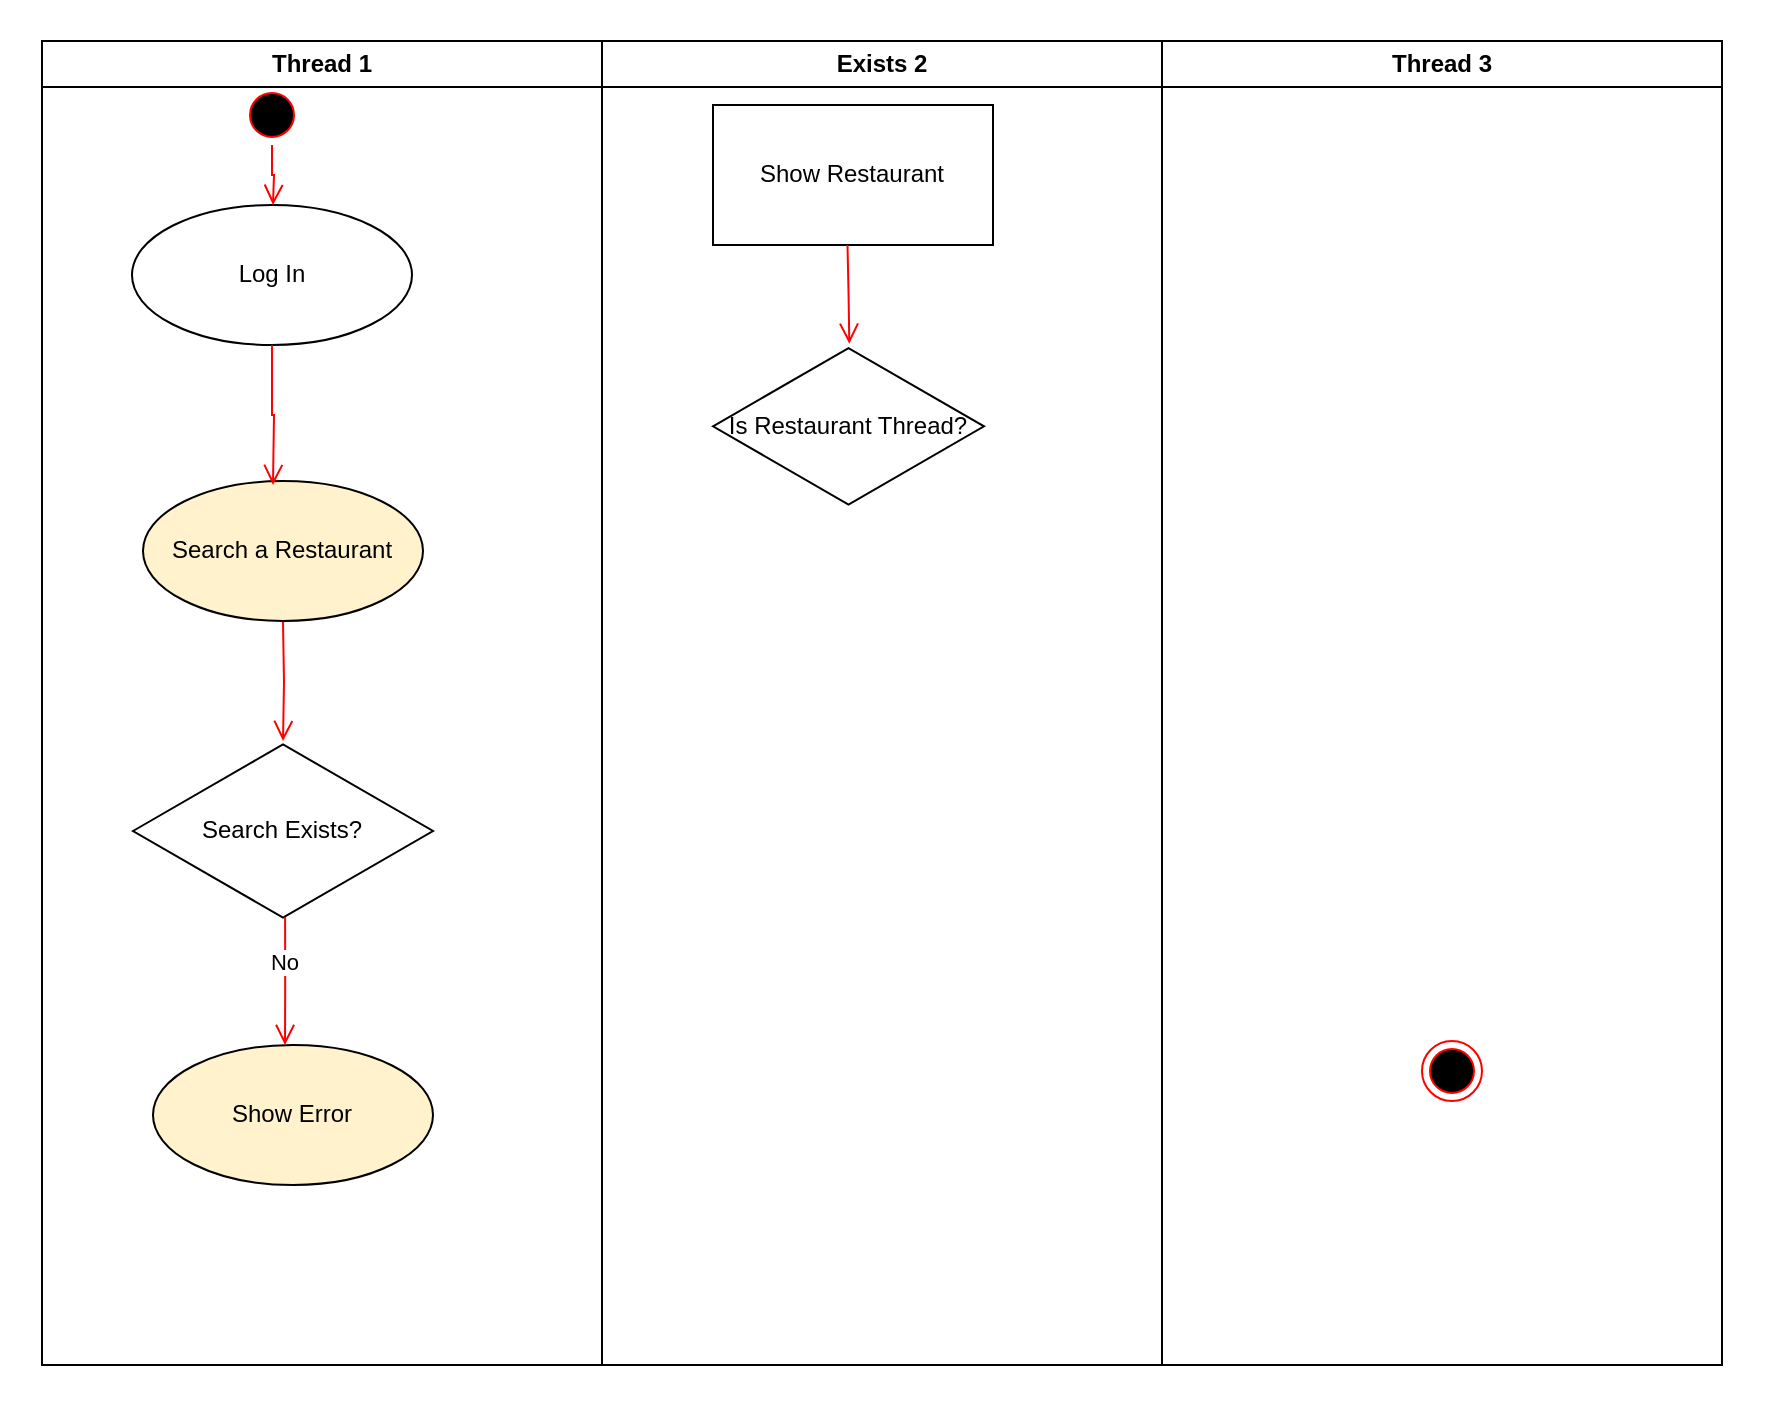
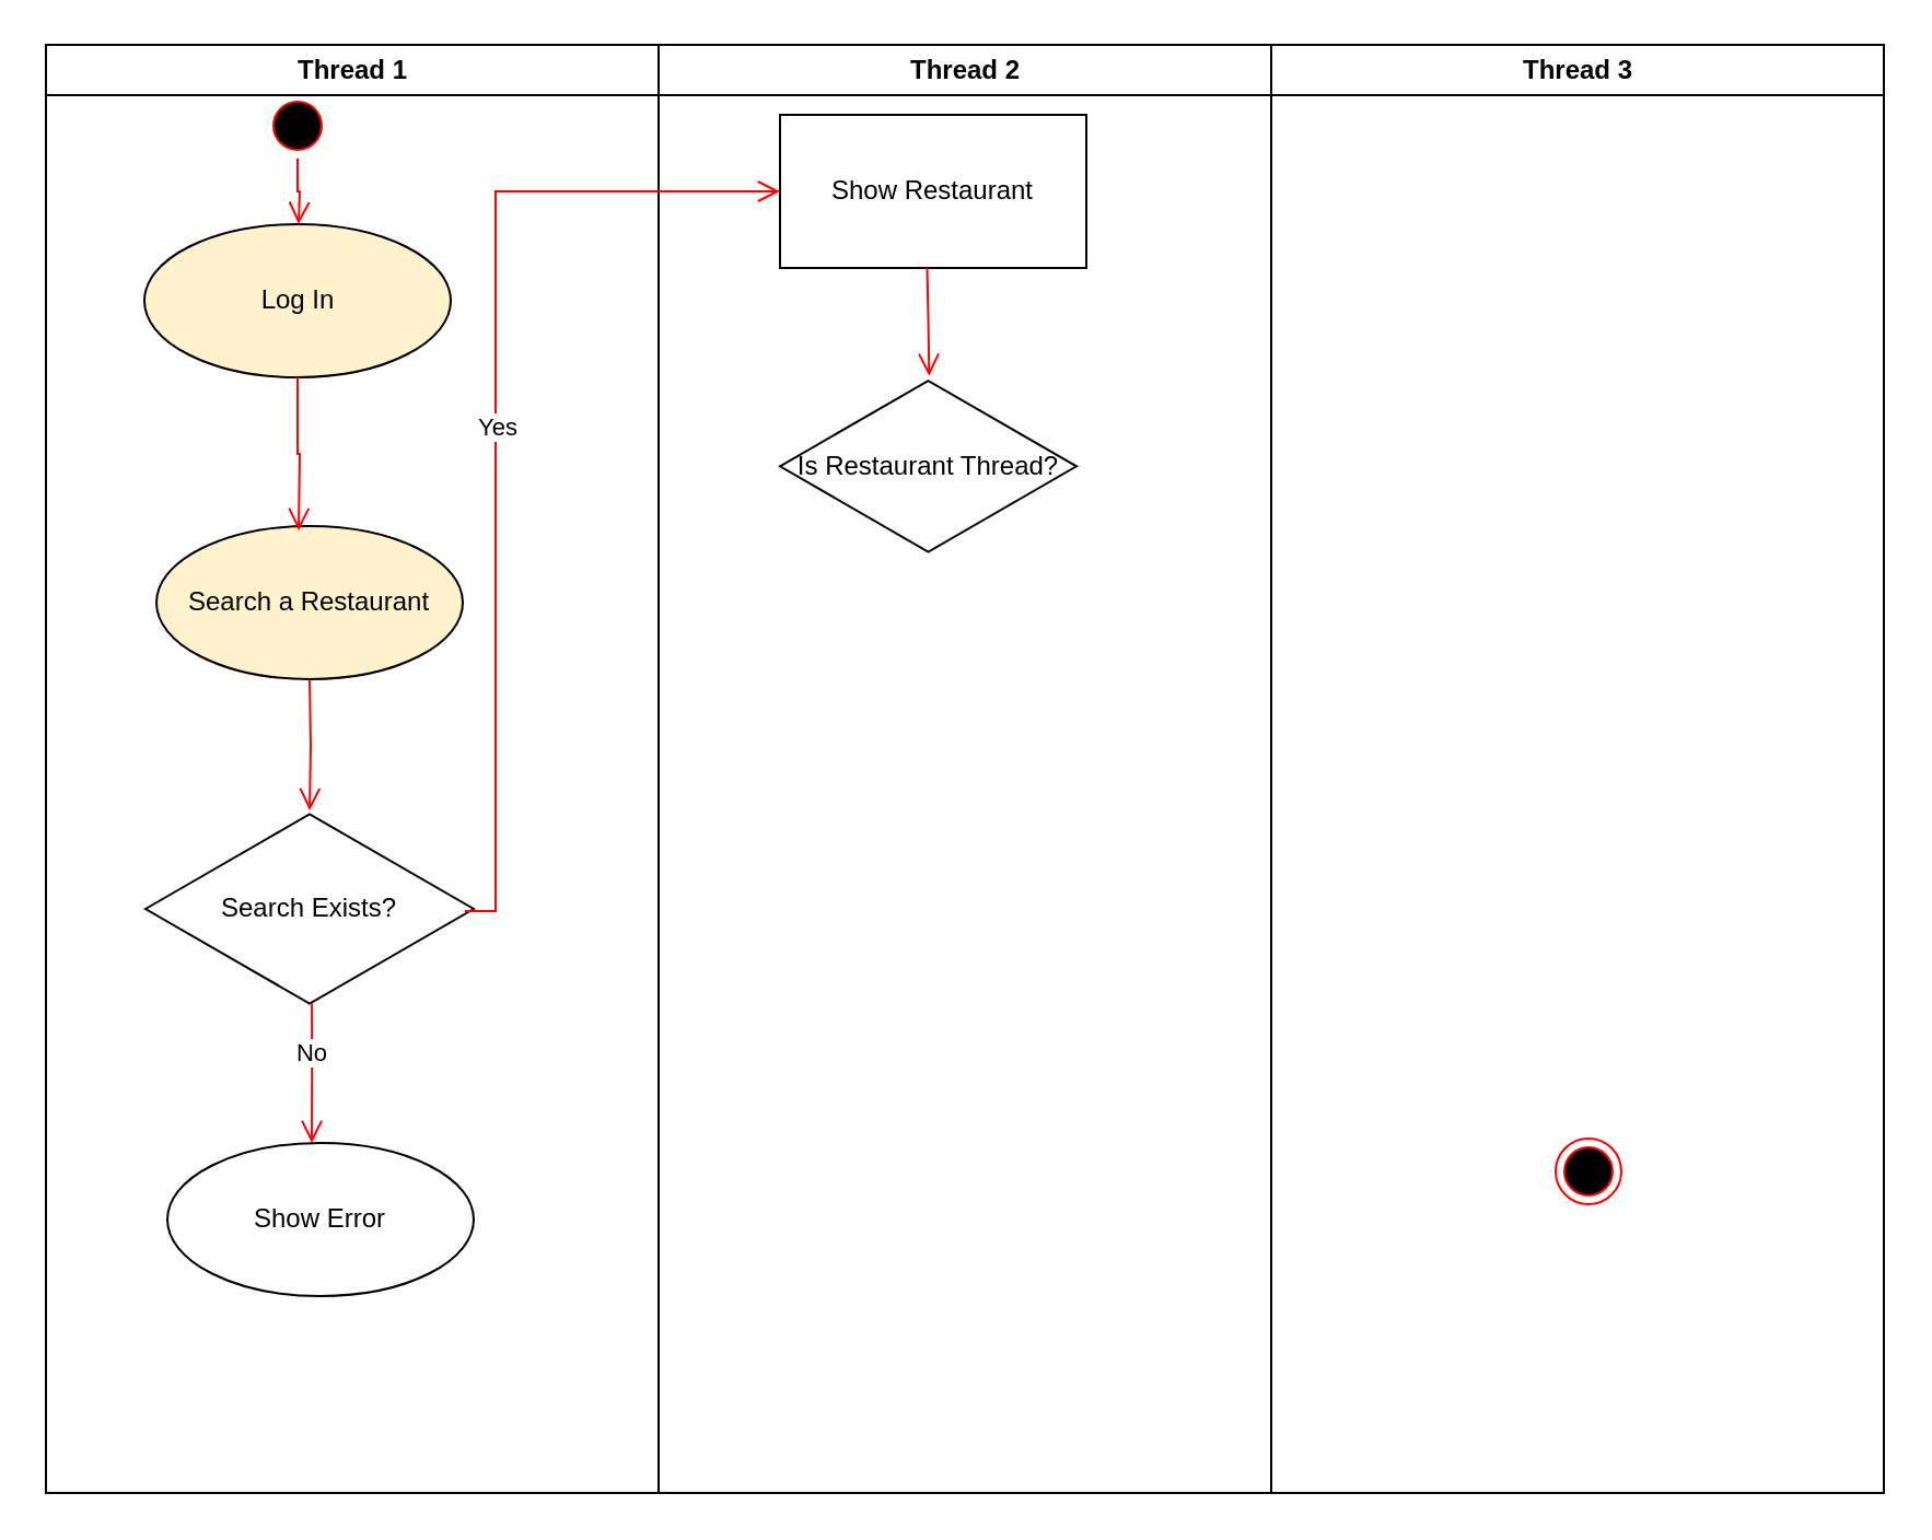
  <mxCell id="0" />
  <mxCell id="1" parent="0" />
  <mxCell id="2" value="Thread 1" style="swimlane;whiteSpace=wrap" parent="1" vertex="1"><mxGeometry x="20.5" y="20" width="280" height="662" as="geometry" /></mxCell>
- <mxCell id="3" value="Log In" style="ellipse;whiteSpace=wrap;html=1;" vertex="1" parent="2"><mxGeometry x="45" y="82" width="140" height="70" as="geometry" /></mxCell>
+ <mxCell id="3" value="Log In" style="ellipse;whiteSpace=wrap;html=1;fillColor=#fff2cc;" vertex="1" parent="2"><mxGeometry x="45" y="82" width="140" height="70" as="geometry" /></mxCell>
  <mxCell id="4" value="" style="ellipse;html=1;shape=startState;fillColor=#000000;strokeColor=#ff0000;" vertex="1" parent="2"><mxGeometry x="100" y="22" width="30" height="30" as="geometry" /></mxCell>
  <mxCell id="5" value="" style="edgeStyle=orthogonalEdgeStyle;html=1;verticalAlign=bottom;endArrow=open;endSize=8;strokeColor=#ff0000;rounded=0;" edge="1" source="4" parent="2"><mxGeometry relative="1" as="geometry"><mxPoint x="115.5" y="82" as="targetPoint" /></mxGeometry></mxCell>
  <mxCell id="6" value="Search Exists?" style="html=1;whiteSpace=wrap;aspect=fixed;shape=isoRectangle;" vertex="1" parent="2"><mxGeometry x="45.5" y="350" width="150" height="90" as="geometry" /></mxCell>
  <mxCell id="7" value="" style="edgeStyle=orthogonalEdgeStyle;html=1;verticalAlign=bottom;endArrow=open;endSize=8;strokeColor=#ff0000;rounded=0;" edge="1" parent="2" target="6"><mxGeometry relative="1" as="geometry"><mxPoint x="115.5" y="252" as="targetPoint" /><mxPoint x="120.5" y="290" as="sourcePoint" /></mxGeometry></mxCell>
  <mxCell id="8" value="Search a Restaurant" style="ellipse;whiteSpace=wrap;html=1;fillColor=#fff2cc;" vertex="1" parent="2"><mxGeometry x="50.5" y="220" width="140" height="70" as="geometry" /></mxCell>
- <mxCell id="9" value="Show Error" style="ellipse;whiteSpace=wrap;html=1;fillColor=#fff2cc;" vertex="1" parent="2"><mxGeometry x="55.5" y="502" width="140" height="70" as="geometry" /></mxCell>
- <mxCell id="10" value="Exists 2" style="swimlane;whiteSpace=wrap" parent="1" vertex="1"><mxGeometry x="300.5" y="20" width="280" height="662" as="geometry" /></mxCell>
+ <mxCell id="9" value="Show Error" style="ellipse;whiteSpace=wrap;html=1;" vertex="1" parent="2"><mxGeometry x="55.5" y="502" width="140" height="70" as="geometry" /></mxCell>
+ <mxCell id="10" value="Thread 2" style="swimlane;whiteSpace=wrap" parent="1" vertex="1"><mxGeometry x="300.5" y="20" width="280" height="662" as="geometry" /></mxCell>
  <mxCell id="11" value="Show Restaurant" style="whiteSpace=wrap;html=1;rounded=0;" vertex="1" parent="10"><mxGeometry x="55.5" y="32" width="140" height="70" as="geometry" /></mxCell>
  <mxCell id="12" value="Is Restaurant Thread?" style="html=1;whiteSpace=wrap;aspect=fixed;shape=isoRectangle;" vertex="1" parent="10"><mxGeometry x="55.5" y="152" width="135.5" height="81.3" as="geometry" /></mxCell>
  <mxCell id="13" value="" style="edgeStyle=orthogonalEdgeStyle;html=1;verticalAlign=bottom;endArrow=open;endSize=8;strokeColor=#ff0000;rounded=0;entryX=0.503;entryY=-0.008;entryDx=0;entryDy=0;entryPerimeter=0;" edge="1" parent="10" target="12"><mxGeometry relative="1" as="geometry"><mxPoint x="123.25" y="132" as="targetPoint" /><mxPoint x="122.75" y="102" as="sourcePoint" /></mxGeometry></mxCell>
  <mxCell id="14" value="Thread 3" style="swimlane;whiteSpace=wrap" parent="1" vertex="1"><mxGeometry x="580.5" y="20" width="280" height="662" as="geometry" /></mxCell>
  <mxCell id="15" value="" style="ellipse;shape=endState;fillColor=#000000;strokeColor=#ff0000" parent="14" vertex="1"><mxGeometry x="130" y="500" width="30" height="30" as="geometry" /></mxCell>
  <mxCell id="16" value="" style="edgeStyle=orthogonalEdgeStyle;html=1;verticalAlign=bottom;endArrow=open;endSize=8;strokeColor=#ff0000;rounded=0;exitX=0.5;exitY=1;exitDx=0;exitDy=0;" edge="1" parent="1" source="3"><mxGeometry relative="1" as="geometry"><mxPoint x="136" y="242" as="targetPoint" /><mxPoint x="151" y="320" as="sourcePoint" /></mxGeometry></mxCell>
  <mxCell id="17" value="No" style="edgeStyle=orthogonalEdgeStyle;html=1;verticalAlign=bottom;endArrow=open;endSize=8;strokeColor=#ff0000;rounded=0;exitX=0.507;exitY=0.978;exitDx=0;exitDy=0;exitPerimeter=0;" edge="1" parent="1" source="6"><mxGeometry relative="1" as="geometry"><mxPoint x="142" y="522" as="targetPoint" /><mxPoint x="161" y="330" as="sourcePoint" /></mxGeometry></mxCell>
+ <mxCell id="18" value="" style="edgeStyle=orthogonalEdgeStyle;html=1;verticalAlign=bottom;endArrow=open;endSize=8;strokeColor=#ff0000;rounded=0;exitX=0.973;exitY=0.511;exitDx=0;exitDy=0;exitPerimeter=0;entryX=0;entryY=0.5;entryDx=0;entryDy=0;" edge="1" parent="1" source="6" target="11"><mxGeometry relative="1" as="geometry"><mxPoint x="356" y="412" as="targetPoint" /><mxPoint x="171" y="340" as="sourcePoint" /><Array as="points"><mxPoint x="226" y="416" /><mxPoint x="226" y="87" /></Array></mxGeometry></mxCell>
+ <mxCell id="19" value="Yes" style="edgeLabel;html=1;align=center;verticalAlign=middle;resizable=0;points=[];" vertex="1" connectable="0" parent="18"><mxGeometry x="-0.001" relative="1" as="geometry"><mxPoint as="offset" /></mxGeometry></mxCell>
